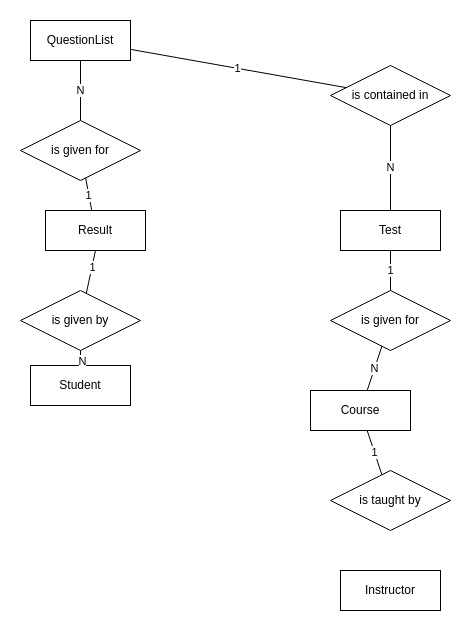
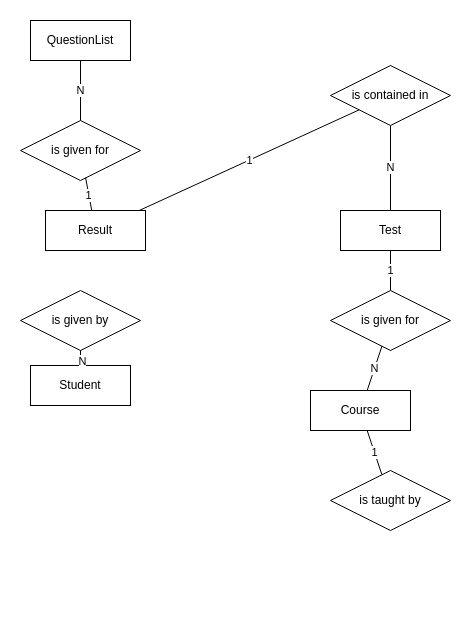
  <mxCell id="0" />
  <mxCell id="1" parent="0" />
  <mxCell id="2" value="Result" style="whiteSpace=wrap;html=1;align=center;" parent="1" vertex="1"><mxGeometry x="45" y="210" width="100" height="40" as="geometry" /></mxCell>
  <mxCell id="3" value="Test" style="whiteSpace=wrap;html=1;align=center;" parent="1" vertex="1"><mxGeometry x="340" y="210" width="100" height="40" as="geometry" /></mxCell>
  <mxCell id="4" value="Student" style="whiteSpace=wrap;html=1;align=center;" parent="1" vertex="1"><mxGeometry x="30" y="365" width="100" height="40" as="geometry" /></mxCell>
  <mxCell id="5" value="QuestionList" style="whiteSpace=wrap;html=1;align=center;" parent="1" vertex="1"><mxGeometry x="30" y="20" width="100" height="40" as="geometry" /></mxCell>
- <mxCell id="6" value="Instructor" style="whiteSpace=wrap;html=1;align=center;" parent="1" vertex="1"><mxGeometry x="340" y="570" width="100" height="40" as="geometry" /></mxCell>
  <mxCell id="7" value="Course" style="whiteSpace=wrap;html=1;align=center;" parent="1" vertex="1"><mxGeometry x="310" y="390" width="100" height="40" as="geometry" /></mxCell>
  <mxCell id="8" value="is taught by" style="shape=rhombus;perimeter=rhombusPerimeter;whiteSpace=wrap;html=1;align=center;" parent="1" vertex="1"><mxGeometry x="330" y="470" width="120" height="60" as="geometry" /></mxCell>
  <mxCell id="9" value="1" style="endArrow=none;html=1;rounded=0;" parent="1" source="8" target="7" edge="1"><mxGeometry relative="1" as="geometry"><mxPoint x="560" y="100" as="sourcePoint" /><mxPoint x="440" y="470" as="targetPoint" /></mxGeometry></mxCell>
  <mxCell id="10" value="is given by" style="shape=rhombus;perimeter=rhombusPerimeter;whiteSpace=wrap;html=1;align=center;" parent="1" vertex="1"><mxGeometry x="20" y="290" width="120" height="60" as="geometry" /></mxCell>
  <mxCell id="11" value=" is given for" style="shape=rhombus;perimeter=rhombusPerimeter;whiteSpace=wrap;html=1;align=center;" parent="1" vertex="1"><mxGeometry x="330" y="290" width="120" height="60" as="geometry" /></mxCell>
  <mxCell id="12" value="is given for" style="shape=rhombus;perimeter=rhombusPerimeter;whiteSpace=wrap;html=1;align=center;" parent="1" vertex="1"><mxGeometry x="20" y="120" width="120" height="60" as="geometry" /></mxCell>
  <mxCell id="13" value="is contained in" style="shape=rhombus;perimeter=rhombusPerimeter;whiteSpace=wrap;html=1;align=center;" parent="1" vertex="1"><mxGeometry x="330" y="65" width="120" height="60" as="geometry" /></mxCell>
  <mxCell id="14" value="N" style="endArrow=none;html=1;rounded=0;" parent="1" source="7" target="11" edge="1"><mxGeometry relative="1" as="geometry"><mxPoint x="300" y="470" as="sourcePoint" /><mxPoint x="460" y="470" as="targetPoint" /></mxGeometry></mxCell>
  <mxCell id="15" value="N" style="endArrow=none;html=1;rounded=0;" parent="1" source="3" target="13" edge="1"><mxGeometry relative="1" as="geometry"><mxPoint x="210" y="230" as="sourcePoint" /><mxPoint x="370" y="230" as="targetPoint" /></mxGeometry></mxCell>
  <mxCell id="16" value="1" style="endArrow=none;html=1;rounded=0;exitX=0.5;exitY=1;exitDx=0;exitDy=0;" parent="1" source="3" target="11" edge="1"><mxGeometry relative="1" as="geometry"><mxPoint x="300" y="470" as="sourcePoint" /><mxPoint x="460" y="470" as="targetPoint" /></mxGeometry></mxCell>
- <mxCell id="17" value="1" style="endArrow=none;html=1;rounded=0;" parent="1" source="13" target="5" edge="1"><mxGeometry relative="1" as="geometry"><mxPoint x="280" y="470" as="sourcePoint" /><mxPoint x="440" y="470" as="targetPoint" /></mxGeometry></mxCell>
+ <mxCell id="17" value="1" style="endArrow=none;html=1;rounded=0;" parent="1" source="13" target="2" edge="1"><mxGeometry relative="1" as="geometry"><mxPoint x="280" y="470" as="sourcePoint" /><mxPoint x="440" y="470" as="targetPoint" /></mxGeometry></mxCell>
  <mxCell id="18" value="" style="endArrow=none;html=1;rounded=0;" parent="1" source="2" target="12" edge="1"><mxGeometry relative="1" as="geometry"><mxPoint x="280" y="750" as="sourcePoint" /><mxPoint x="440" y="750" as="targetPoint" /></mxGeometry></mxCell>
  <mxCell id="19" value="1" style="edgeLabel;html=1;align=center;verticalAlign=middle;resizable=0;points=[];" parent="18" vertex="1" connectable="0"><mxGeometry x="-0.022" y="1" relative="1" as="geometry"><mxPoint as="offset" /></mxGeometry></mxCell>
  <mxCell id="20" value="N" style="endArrow=none;html=1;rounded=0;" parent="1" source="12" target="5" edge="1"><mxGeometry relative="1" as="geometry"><mxPoint x="300" y="470" as="sourcePoint" /><mxPoint x="460" y="470" as="targetPoint" /></mxGeometry></mxCell>
- <mxCell id="21" value="" style="endArrow=none;html=1;rounded=0;exitX=0.5;exitY=1;exitDx=0;exitDy=0;" parent="1" source="2" target="10" edge="1"><mxGeometry relative="1" as="geometry"><mxPoint x="280" y="650" as="sourcePoint" /><mxPoint x="440" y="650" as="targetPoint" /></mxGeometry></mxCell>
- <mxCell id="22" value="1" style="edgeLabel;html=1;align=center;verticalAlign=middle;resizable=0;points=[];" parent="21" vertex="1" connectable="0"><mxGeometry x="-0.233" relative="1" as="geometry"><mxPoint as="offset" /></mxGeometry></mxCell>
  <mxCell id="23" value="" style="endArrow=none;html=1;rounded=0;entryX=0.5;entryY=0;entryDx=0;entryDy=0;exitX=0.5;exitY=1;exitDx=0;exitDy=0;" parent="1" source="10" target="4" edge="1"><mxGeometry relative="1" as="geometry"><mxPoint x="60" y="540" as="sourcePoint" /><mxPoint x="220" y="540" as="targetPoint" /></mxGeometry></mxCell>
  <mxCell id="24" value="N" style="edgeLabel;html=1;align=center;verticalAlign=middle;resizable=0;points=[];" parent="23" vertex="1" connectable="0"><mxGeometry x="0.267" y="1" relative="1" as="geometry"><mxPoint as="offset" /></mxGeometry></mxCell>
